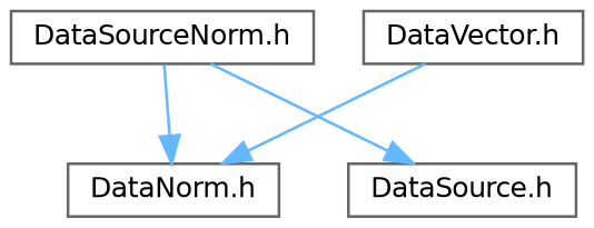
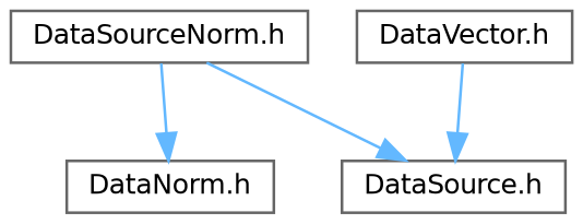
  digraph {
    node [color=grey40 fillcolor=white fontname=Helvetica fontsize=10 shape=box style=filled]
    edge [color=steelblue1 fontname=Helvetica fontsize=10 labelfontname=Helvetica labelfontsize=10 style=solid]
    n1 [height=0.2 label="DataSourceNorm.h" width=0.4]
    n2 [height=0.2 label="DataNorm.h" width=0.4]
    n3 [height=0.2 label="DataSource.h" width=0.4]
    n4 [height=0.2 label="DataVector.h" width=0.4]
    n1 -> n2
    n1 -> n3
-   n4 -> n2
+   n4 -> n3
  }
